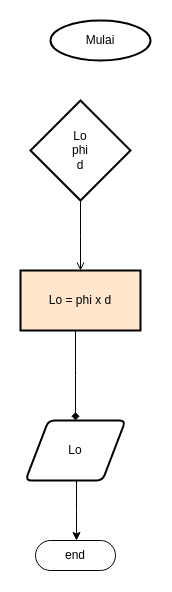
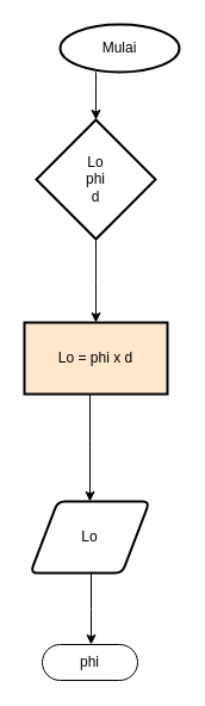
  <mxCell id="0" />
  <mxCell id="1" parent="0" />
  <mxCell id="2" value="Mulai" style="strokeWidth=2;html=1;shape=mxgraph.flowchart.start_1;whiteSpace=wrap;" vertex="1" parent="1"><mxGeometry x="50" y="20" width="100" height="40" as="geometry" /></mxCell>
- <mxCell id="3" value="" style="edgeStyle=elbowEdgeStyle;rounded=0;orthogonalLoop=1;jettySize=auto;html=1;endArrow=open;" edge="1" parent="1" source="4" target="7"><mxGeometry relative="1" as="geometry" /></mxCell>
+ <mxCell id="3" value="" style="edgeStyle=elbowEdgeStyle;rounded=0;orthogonalLoop=1;jettySize=auto;html=1;" edge="1" parent="1" source="4" target="7"><mxGeometry relative="1" as="geometry" /></mxCell>
  <mxCell id="4" value="&lt;div&gt;Lo&lt;/div&gt;&lt;div&gt;phi&lt;/div&gt;&lt;div&gt;d&lt;br&gt;&lt;/div&gt;" style="strokeWidth=2;html=1;shape=mxgraph.flowchart.decision;whiteSpace=wrap;" vertex="1" parent="1"><mxGeometry x="30" y="100" width="100" height="100" as="geometry" /></mxCell>
- <mxCell id="6" value="" style="edgeStyle=elbowEdgeStyle;rounded=0;orthogonalLoop=1;jettySize=auto;html=1;endArrow=diamond;" edge="1" parent="1" source="7" target="9"><mxGeometry relative="1" as="geometry" /></mxCell>
+ <mxCell id="5" style="edgeStyle=elbowEdgeStyle;rounded=0;orthogonalLoop=1;jettySize=auto;html=1;entryX=0.5;entryY=0;entryDx=0;entryDy=0;entryPerimeter=0;" edge="1" parent="1" source="2" target="4"><mxGeometry relative="1" as="geometry" /></mxCell>
+ <mxCell id="6" value="" style="edgeStyle=elbowEdgeStyle;rounded=0;orthogonalLoop=1;jettySize=auto;html=1;" edge="1" parent="1" source="7" target="9"><mxGeometry relative="1" as="geometry" /></mxCell>
  <mxCell id="7" value="Lo = phi x d" style="whiteSpace=wrap;html=1;strokeWidth=2;fillColor=#ffe6cc;" vertex="1" parent="1"><mxGeometry x="20" y="270" width="120" height="60" as="geometry" /></mxCell>
  <mxCell id="8" value="" style="edgeStyle=elbowEdgeStyle;rounded=0;orthogonalLoop=1;jettySize=auto;html=1;" edge="1" parent="1" source="9"><mxGeometry relative="1" as="geometry"><mxPoint x="76" y="540" as="targetPoint" /></mxGeometry></mxCell>
  <mxCell id="9" value="Lo" style="shape=parallelogram;html=1;strokeWidth=2;perimeter=parallelogramPerimeter;whiteSpace=wrap;rounded=1;arcSize=12;size=0.23;" vertex="1" parent="1"><mxGeometry x="25" y="420" width="100" height="60" as="geometry" /></mxCell>
- <mxCell id="10" value="end" style="html=1;dashed=0;whiteSpace=wrap;shape=mxgraph.dfd.start" vertex="1" parent="1"><mxGeometry x="35" y="540" width="80" height="30" as="geometry" /></mxCell>
+ <mxCell id="10" value="phi" style="html=1;dashed=0;whiteSpace=wrap;shape=mxgraph.dfd.start" vertex="1" parent="1"><mxGeometry x="35" y="540" width="80" height="30" as="geometry" /></mxCell>
